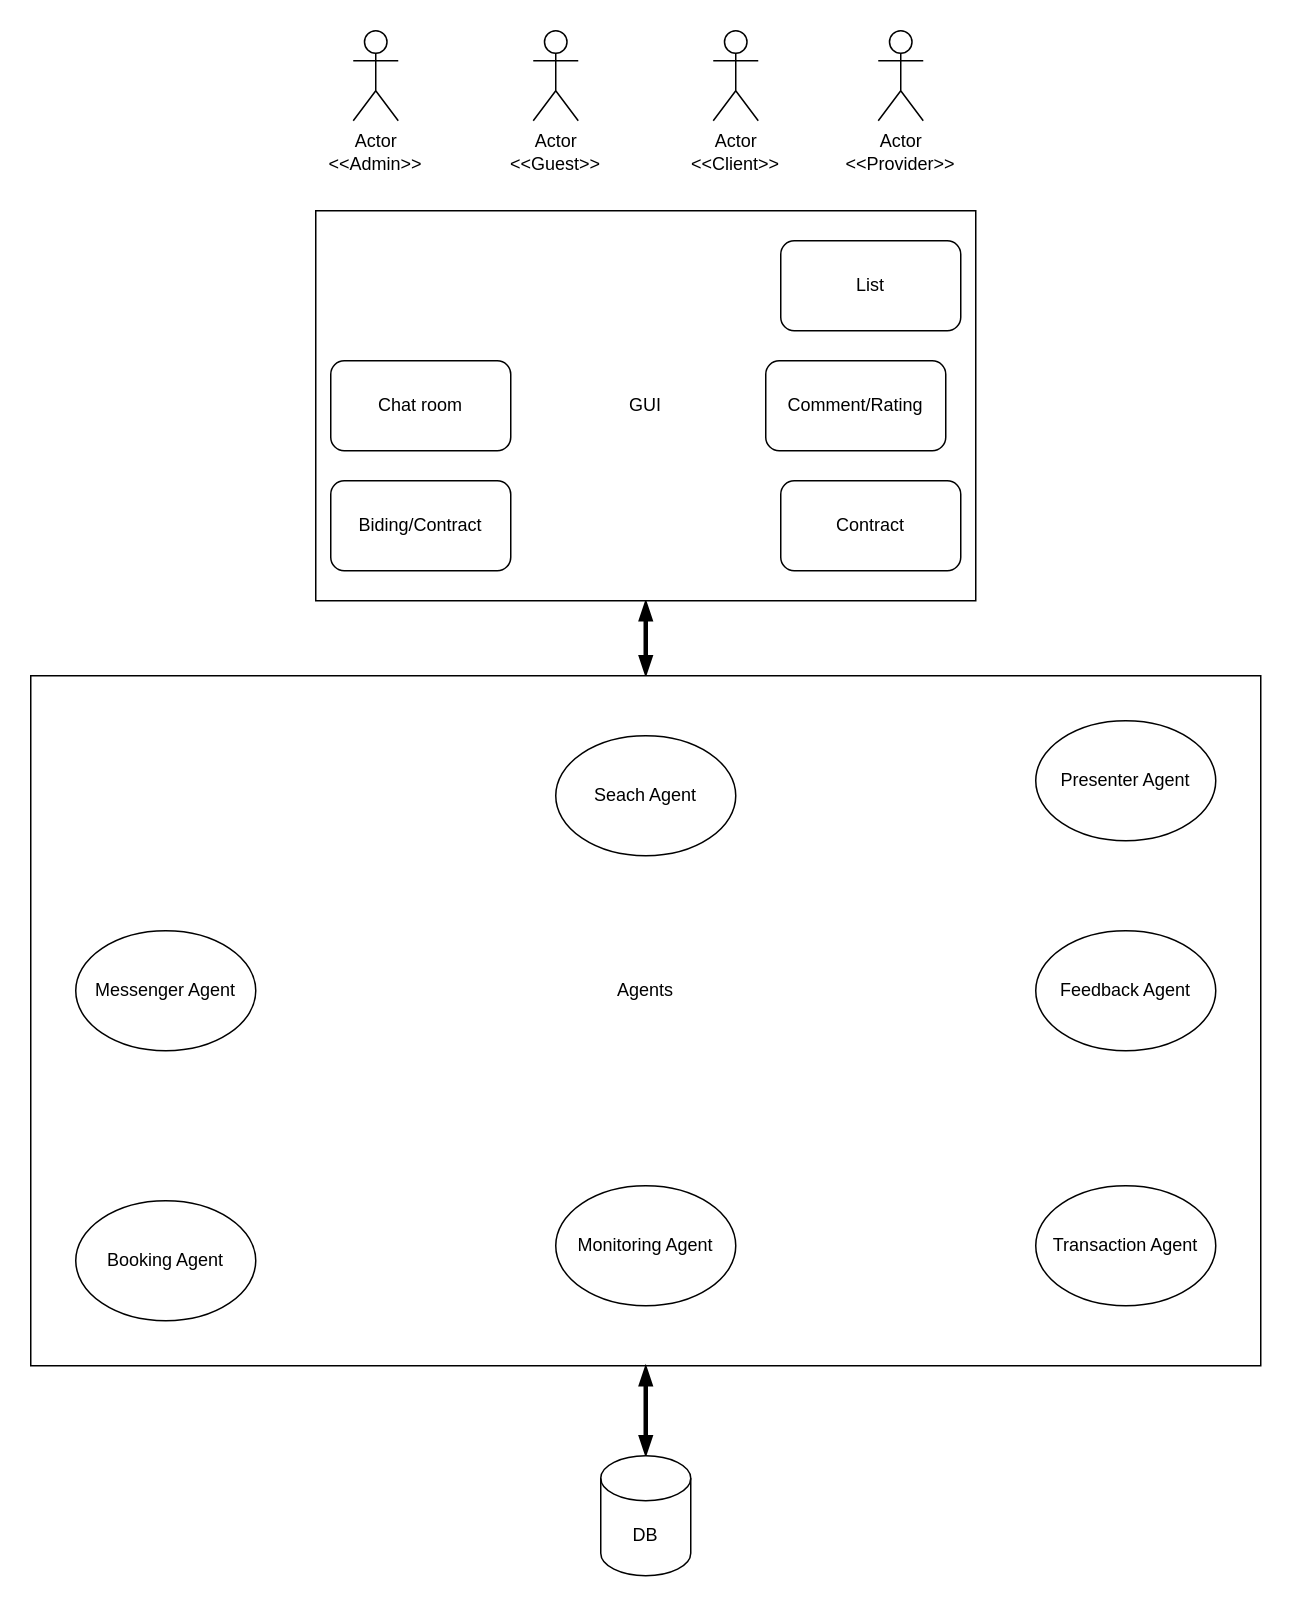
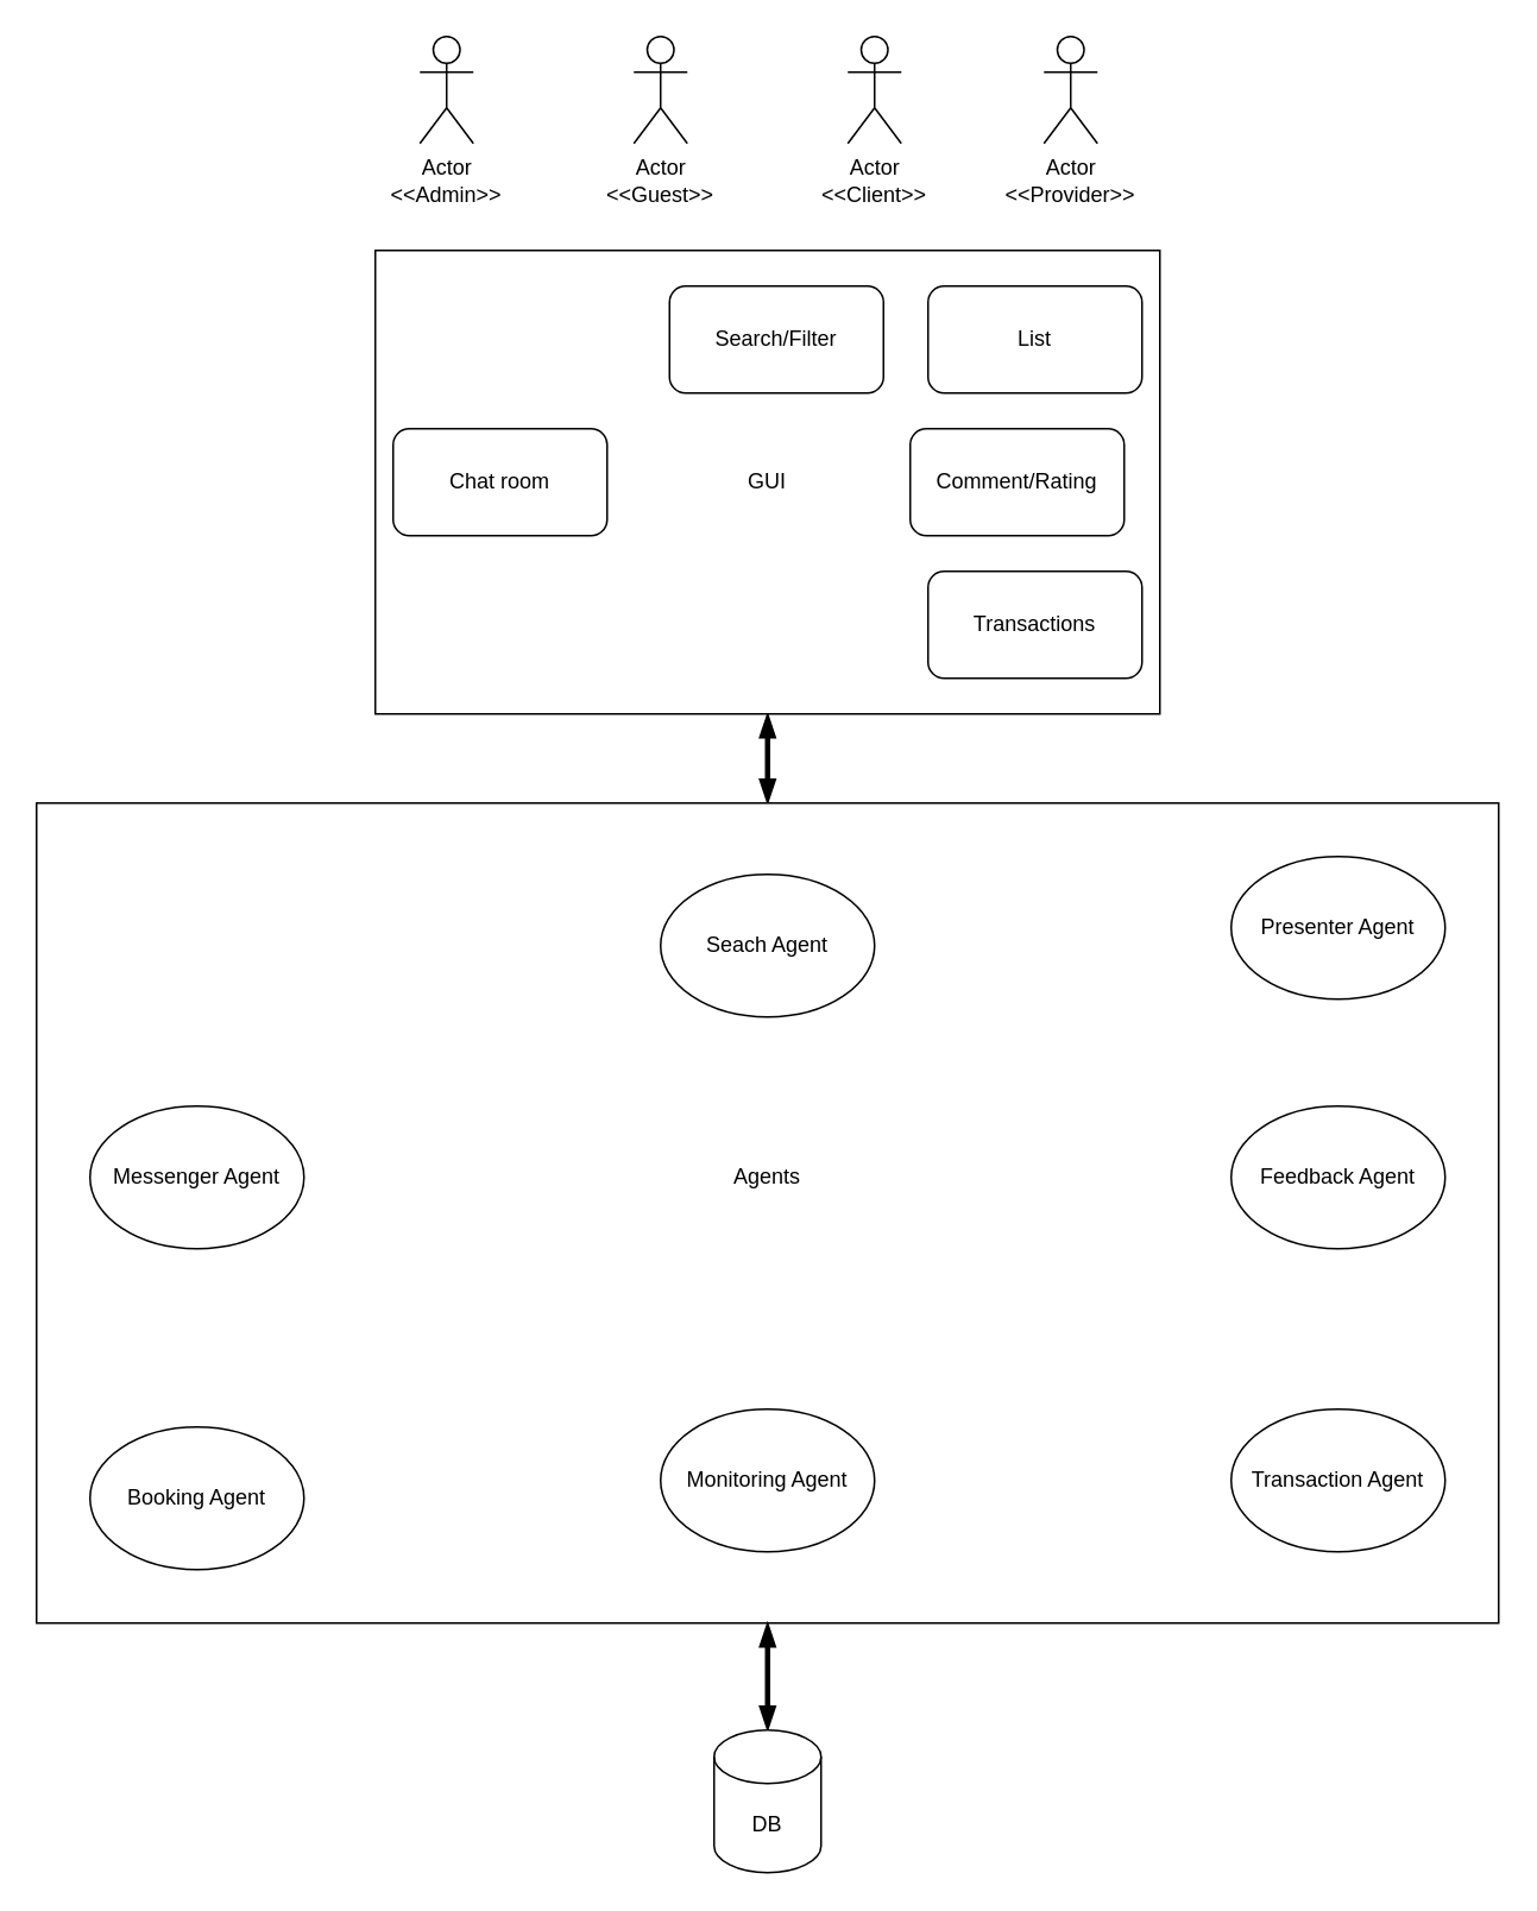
  <mxCell id="0" />
  <mxCell id="1" parent="0" />
  <mxCell id="2" value="" style="edgeStyle=orthogonalEdgeStyle;rounded=0;orthogonalLoop=1;jettySize=auto;html=1;startArrow=blockThin;startFill=1;endArrow=blockThin;endFill=1;strokeWidth=3;" parent="1" source="17" target="15" edge="1"><mxGeometry relative="1" as="geometry" /></mxCell>
  <mxCell id="3" value="" style="group" parent="1" vertex="1" connectable="0"><mxGeometry x="570" y="20" width="60" height="104" as="geometry" /></mxCell>
  <mxCell id="4" value="Actor" style="shape=umlActor;verticalLabelPosition=bottom;verticalAlign=top;html=1;outlineConnect=0;" parent="3" vertex="1"><mxGeometry x="15" width="30" height="60" as="geometry" /></mxCell>
  <mxCell id="5" value="&amp;lt;&amp;lt;Provider&amp;gt;&amp;gt;" style="text;html=1;strokeColor=none;fillColor=none;align=center;verticalAlign=middle;whiteSpace=wrap;rounded=0;" parent="3" vertex="1"><mxGeometry y="74" width="60" height="30" as="geometry" /></mxCell>
  <mxCell id="6" value="" style="group" parent="1" vertex="1" connectable="0"><mxGeometry x="460" y="20" width="60" height="104" as="geometry" /></mxCell>
  <mxCell id="7" value="Actor" style="shape=umlActor;verticalLabelPosition=bottom;verticalAlign=top;html=1;outlineConnect=0;" parent="6" vertex="1"><mxGeometry x="15" width="30" height="60" as="geometry" /></mxCell>
  <mxCell id="8" value="&amp;lt;&amp;lt;Client&amp;gt;&amp;gt;" style="text;html=1;strokeColor=none;fillColor=none;align=center;verticalAlign=middle;whiteSpace=wrap;rounded=0;" parent="6" vertex="1"><mxGeometry y="74" width="60" height="30" as="geometry" /></mxCell>
  <mxCell id="9" value="" style="group" parent="1" vertex="1" connectable="0"><mxGeometry x="340" y="20" width="60" height="104" as="geometry" /></mxCell>
  <mxCell id="10" value="Actor" style="shape=umlActor;verticalLabelPosition=bottom;verticalAlign=top;html=1;outlineConnect=0;" parent="9" vertex="1"><mxGeometry x="15" width="30" height="60" as="geometry" /></mxCell>
  <mxCell id="11" value="&amp;lt;&amp;lt;Guest&amp;gt;&amp;gt;" style="text;html=1;strokeColor=none;fillColor=none;align=center;verticalAlign=middle;whiteSpace=wrap;rounded=0;" parent="9" vertex="1"><mxGeometry y="74" width="60" height="30" as="geometry" /></mxCell>
  <mxCell id="12" value="" style="group" parent="1" vertex="1" connectable="0"><mxGeometry x="220" y="20" width="60" height="104" as="geometry" /></mxCell>
  <mxCell id="13" value="Actor" style="shape=umlActor;verticalLabelPosition=bottom;verticalAlign=top;html=1;outlineConnect=0;" parent="12" vertex="1"><mxGeometry x="15" width="30" height="60" as="geometry" /></mxCell>
  <mxCell id="14" value="&amp;lt;&amp;lt;Admin&amp;gt;&amp;gt;" style="text;html=1;strokeColor=none;fillColor=none;align=center;verticalAlign=middle;whiteSpace=wrap;rounded=0;" parent="12" vertex="1"><mxGeometry y="74" width="60" height="30" as="geometry" /></mxCell>
  <mxCell id="15" value="" style="rounded=0;whiteSpace=wrap;html=1;" parent="1" vertex="1"><mxGeometry x="20" y="450" width="820" height="460" as="geometry" /></mxCell>
  <mxCell id="16" value="" style="group" parent="1" vertex="1" connectable="0"><mxGeometry x="210" y="140" width="440" height="260" as="geometry" /></mxCell>
  <mxCell id="17" value="GUI" style="rounded=0;whiteSpace=wrap;html=1;" parent="16" vertex="1"><mxGeometry width="440" height="260" as="geometry" /></mxCell>
+ <mxCell id="18" value="Search/Filter" style="rounded=1;whiteSpace=wrap;html=1;" parent="16" vertex="1"><mxGeometry x="165" y="20" width="120" height="60" as="geometry" /></mxCell>
  <mxCell id="19" value="List" style="rounded=1;whiteSpace=wrap;html=1;" parent="16" vertex="1"><mxGeometry x="310" y="20" width="120" height="60" as="geometry" /></mxCell>
- <mxCell id="20" value="Biding/Contract" style="rounded=1;whiteSpace=wrap;html=1;" parent="16" vertex="1"><mxGeometry x="10" y="180" width="120" height="60" as="geometry" /></mxCell>
- <mxCell id="21" value="Contract" style="rounded=1;whiteSpace=wrap;html=1;" parent="16" vertex="1"><mxGeometry x="310" y="180" width="120" height="60" as="geometry" /></mxCell>
+ <mxCell id="21" value="Transactions" style="rounded=1;whiteSpace=wrap;html=1;" parent="16" vertex="1"><mxGeometry x="310" y="180" width="120" height="60" as="geometry" /></mxCell>
  <mxCell id="22" value="Chat room" style="rounded=1;whiteSpace=wrap;html=1;" parent="16" vertex="1"><mxGeometry x="10" y="100" width="120" height="60" as="geometry" /></mxCell>
  <mxCell id="23" value="Comment/Rating" style="rounded=1;whiteSpace=wrap;html=1;" parent="16" vertex="1"><mxGeometry x="300" y="100" width="120" height="60" as="geometry" /></mxCell>
  <mxCell id="24" value="" style="edgeStyle=orthogonalEdgeStyle;rounded=0;orthogonalLoop=1;jettySize=auto;html=1;strokeWidth=3;startArrow=blockThin;startFill=1;endArrow=blockThin;endFill=1;" parent="1" source="15" target="25" edge="1"><mxGeometry relative="1" as="geometry"><mxPoint x="440" y="900" as="sourcePoint" /></mxGeometry></mxCell>
  <mxCell id="25" value="DB" style="shape=cylinder3;whiteSpace=wrap;html=1;boundedLbl=1;backgroundOutline=1;size=15;" parent="1" vertex="1"><mxGeometry x="400" y="970" width="60" height="80" as="geometry" /></mxCell>
  <mxCell id="26" value="Seach Agent" style="ellipse;whiteSpace=wrap;html=1;" parent="1" vertex="1"><mxGeometry x="370" y="490" width="120" height="80" as="geometry" /></mxCell>
  <mxCell id="27" value="Presenter Agent" style="ellipse;whiteSpace=wrap;html=1;" parent="1" vertex="1"><mxGeometry x="690" y="480" width="120" height="80" as="geometry" /></mxCell>
  <mxCell id="28" value="Messenger Agent" style="ellipse;whiteSpace=wrap;html=1;" parent="1" vertex="1"><mxGeometry x="50" y="620" width="120" height="80" as="geometry" /></mxCell>
  <mxCell id="29" value="Transaction Agent" style="ellipse;whiteSpace=wrap;html=1;" parent="1" vertex="1"><mxGeometry x="690" y="790" width="120" height="80" as="geometry" /></mxCell>
  <mxCell id="30" value="Feedback Agent" style="ellipse;whiteSpace=wrap;html=1;" parent="1" vertex="1"><mxGeometry x="690" y="620" width="120" height="80" as="geometry" /></mxCell>
  <mxCell id="31" value="Monitoring Agent" style="ellipse;whiteSpace=wrap;html=1;" parent="1" vertex="1"><mxGeometry x="370" y="790" width="120" height="80" as="geometry" /></mxCell>
  <mxCell id="32" value="Booking Agent" style="ellipse;whiteSpace=wrap;html=1;" parent="1" vertex="1"><mxGeometry x="50" y="800" width="120" height="80" as="geometry" /></mxCell>
  <mxCell id="33" value="Agents" style="text;html=1;strokeColor=none;fillColor=none;align=center;verticalAlign=middle;whiteSpace=wrap;rounded=0;" parent="1" vertex="1"><mxGeometry x="400" y="645" width="60" height="30" as="geometry" /></mxCell>
